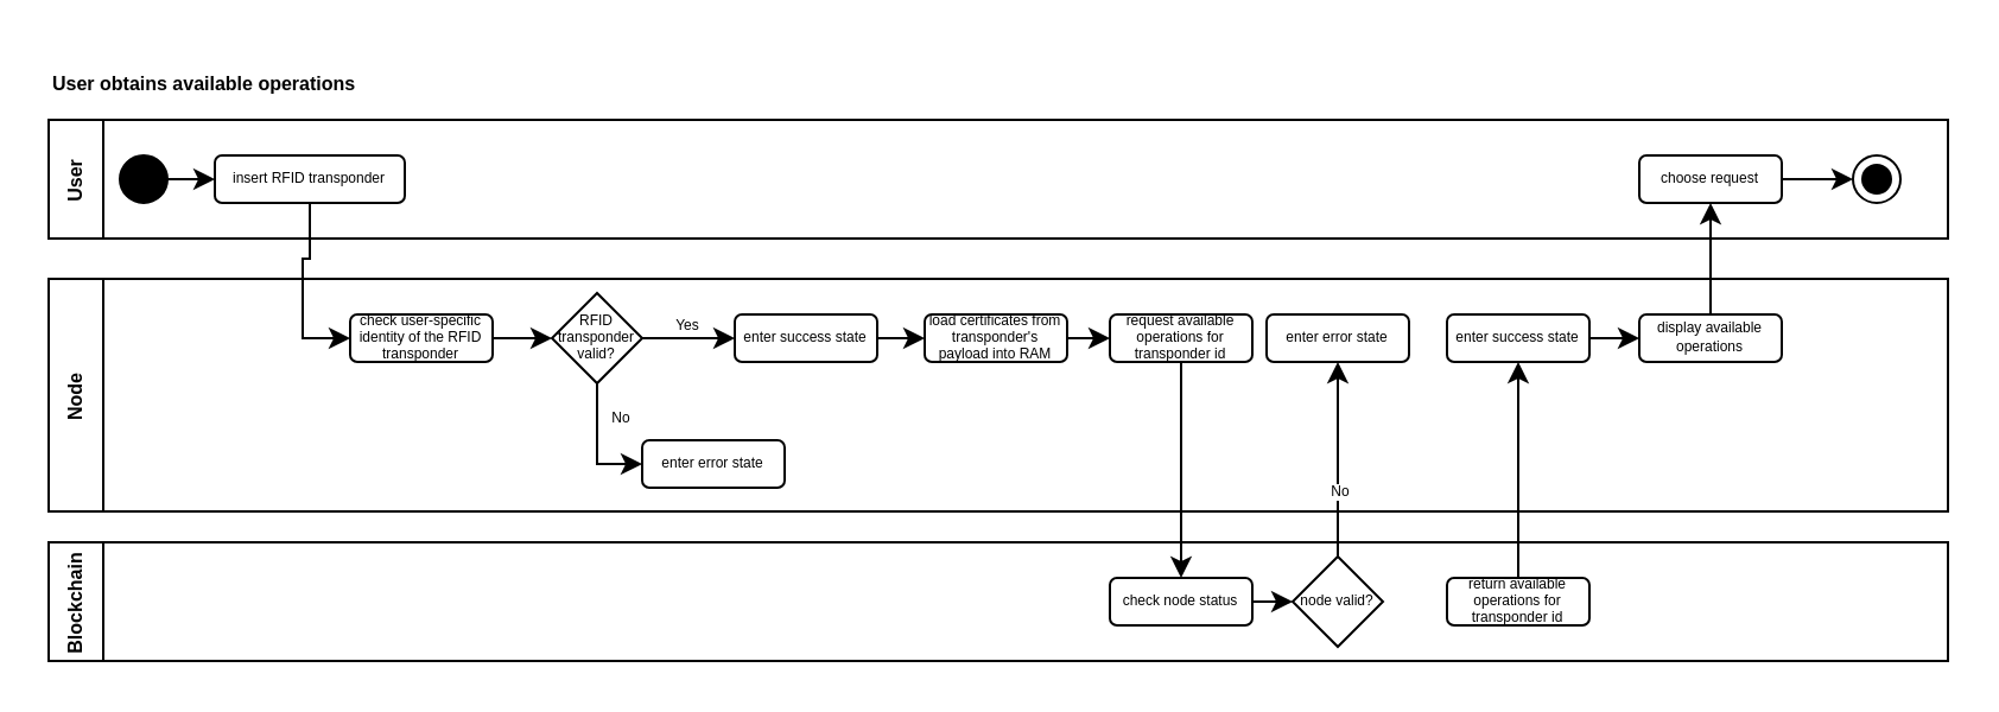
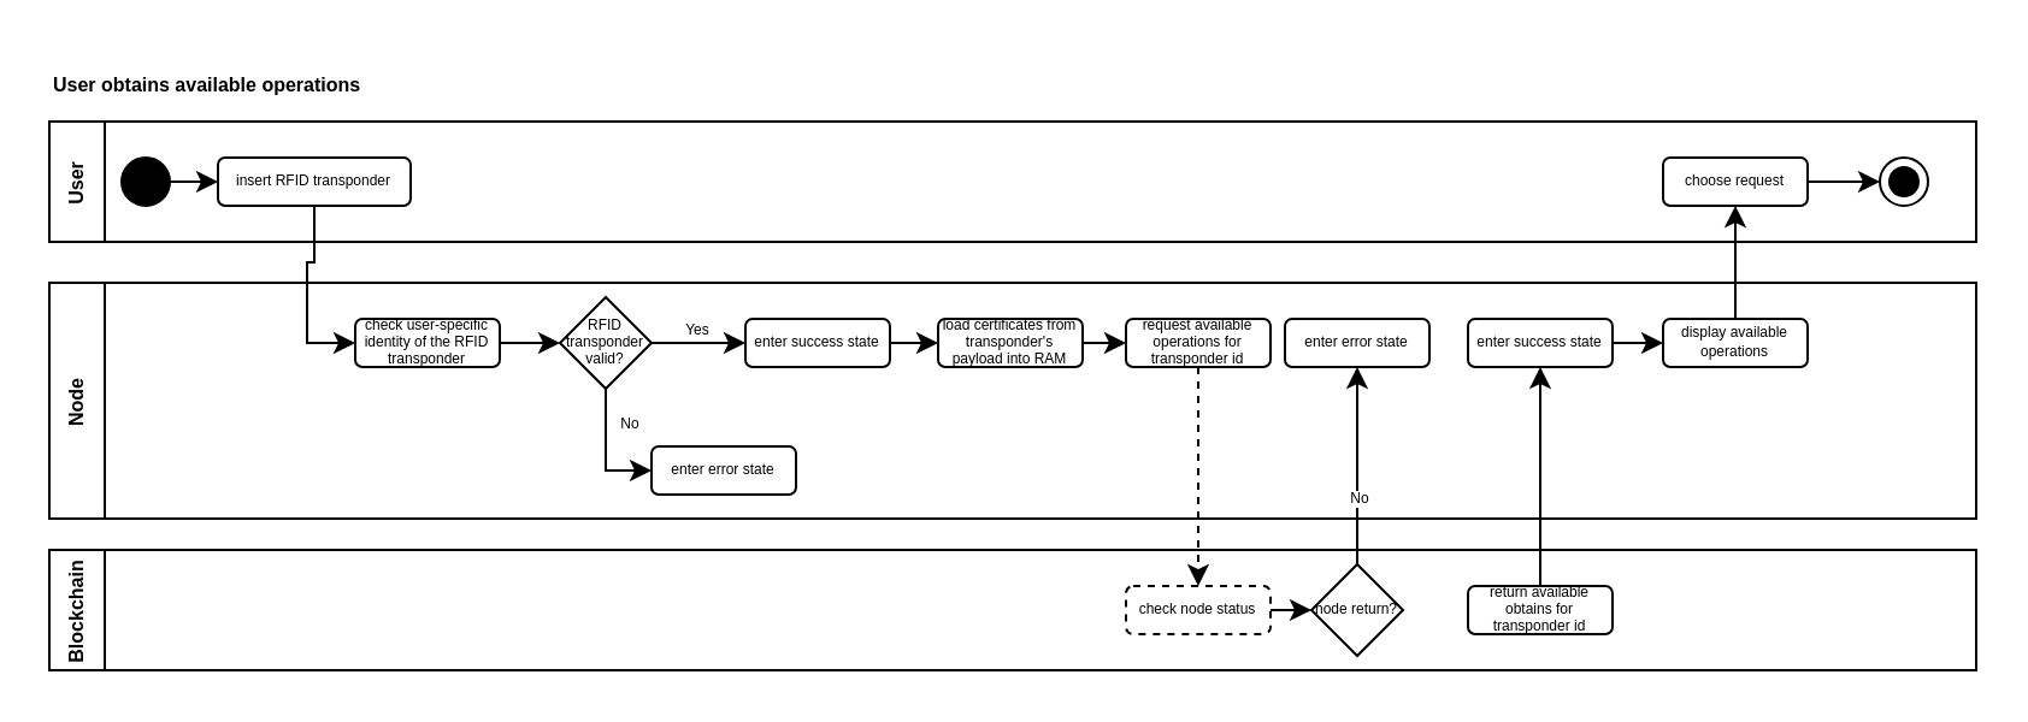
  <mxCell id="0" />
  <mxCell id="1" parent="0" />
  <mxCell id="2" value="Node" style="swimlane;horizontal=0;fontSize=8;" parent="1" vertex="1"><mxGeometry x="20" y="117" width="800" height="98" as="geometry" /></mxCell>
  <mxCell id="3" style="edgeStyle=orthogonalEdgeStyle;rounded=0;orthogonalLoop=1;jettySize=auto;html=1;exitX=1;exitY=0.5;exitDx=0;exitDy=0;entryX=0;entryY=0.5;entryDx=0;entryDy=0;" edge="1" parent="2" source="4" target="13"><mxGeometry relative="1" as="geometry" /></mxCell>
  <mxCell id="4" value="check user-specific identity of the RFID transponder" style="rounded=1;whiteSpace=wrap;html=1;fontSize=6;" parent="2" vertex="1"><mxGeometry x="127" y="15" width="60" height="20" as="geometry" /></mxCell>
  <mxCell id="5" value="enter error state" style="rounded=1;whiteSpace=wrap;html=1;fontSize=6;" parent="2" vertex="1"><mxGeometry x="513" y="15" width="60" height="20" as="geometry" /></mxCell>
  <mxCell id="6" style="edgeStyle=orthogonalEdgeStyle;rounded=0;orthogonalLoop=1;jettySize=auto;html=1;exitX=1;exitY=0.5;exitDx=0;exitDy=0;entryX=0;entryY=0.5;entryDx=0;entryDy=0;fontSize=6;fontColor=#000000;" parent="2" source="7" target="15" edge="1"><mxGeometry relative="1" as="geometry" /></mxCell>
  <mxCell id="7" value="enter success state" style="rounded=1;whiteSpace=wrap;html=1;fontSize=6;" parent="2" vertex="1"><mxGeometry x="289" y="15" width="60" height="20" as="geometry" /></mxCell>
  <mxCell id="8" style="edgeStyle=orthogonalEdgeStyle;rounded=0;orthogonalLoop=1;jettySize=auto;html=1;exitX=1;exitY=0.5;exitDx=0;exitDy=0;entryX=0;entryY=0.5;entryDx=0;entryDy=0;fontSize=6;" edge="1" parent="2" source="9" target="18"><mxGeometry relative="1" as="geometry" /></mxCell>
  <mxCell id="9" value="enter success state" style="rounded=1;whiteSpace=wrap;html=1;fontSize=6;" parent="2" vertex="1"><mxGeometry x="589" y="15" width="60" height="20" as="geometry" /></mxCell>
  <mxCell id="10" value="Yes" style="edgeStyle=orthogonalEdgeStyle;rounded=0;orthogonalLoop=1;jettySize=auto;html=1;exitX=1;exitY=0.5;exitDx=0;exitDy=0;fontSize=6;" parent="2" source="13" target="7" edge="1"><mxGeometry x="0.024" y="5" relative="1" as="geometry"><mxPoint as="offset" /></mxGeometry></mxCell>
  <mxCell id="11" style="edgeStyle=orthogonalEdgeStyle;rounded=0;orthogonalLoop=1;jettySize=auto;html=1;exitX=0.5;exitY=1;exitDx=0;exitDy=0;entryX=0;entryY=0.5;entryDx=0;entryDy=0;" edge="1" parent="2" source="13" target="16"><mxGeometry relative="1" as="geometry"><Array as="points"><mxPoint x="231" y="78" /></Array></mxGeometry></mxCell>
  <mxCell id="12" value="No" style="edgeLabel;html=1;align=center;verticalAlign=middle;resizable=0;points=[];fontSize=6;" vertex="1" connectable="0" parent="11"><mxGeometry x="-0.336" relative="1" as="geometry"><mxPoint x="9" y="-4" as="offset" /></mxGeometry></mxCell>
  <mxCell id="13" value="RFID transponder valid?" style="rhombus;whiteSpace=wrap;html=1;fontSize=6;aspect=fixed;fontStyle=0" parent="2" vertex="1"><mxGeometry x="212" y="6" width="38" height="38" as="geometry" /></mxCell>
  <mxCell id="14" style="edgeStyle=orthogonalEdgeStyle;rounded=0;orthogonalLoop=1;jettySize=auto;html=1;exitX=1;exitY=0.5;exitDx=0;exitDy=0;entryX=0;entryY=0.5;entryDx=0;entryDy=0;fontSize=6;" edge="1" parent="2" source="15" target="17"><mxGeometry relative="1" as="geometry" /></mxCell>
  <mxCell id="15" value="load certificates from transponder's payload into RAM" style="rounded=1;whiteSpace=wrap;html=1;fontSize=6;" parent="2" vertex="1"><mxGeometry x="369" y="15" width="60" height="20" as="geometry" /></mxCell>
  <mxCell id="16" value="enter error state" style="rounded=1;whiteSpace=wrap;html=1;fontSize=6;" vertex="1" parent="2"><mxGeometry x="250" y="68" width="60" height="20" as="geometry" /></mxCell>
  <mxCell id="17" value="request available operations for transponder id" style="rounded=1;whiteSpace=wrap;html=1;fontSize=6;" vertex="1" parent="2"><mxGeometry x="447" y="15" width="60" height="20" as="geometry" /></mxCell>
  <mxCell id="18" value="display available operations" style="rounded=1;whiteSpace=wrap;html=1;fontSize=6;" vertex="1" parent="2"><mxGeometry x="670" y="15" width="60" height="20" as="geometry" /></mxCell>
  <mxCell id="19" value="Blockchain" style="swimlane;horizontal=0;fontSize=8;" parent="1" vertex="1"><mxGeometry x="20" y="228" width="800" height="50" as="geometry" /></mxCell>
  <mxCell id="20" style="edgeStyle=orthogonalEdgeStyle;rounded=0;orthogonalLoop=1;jettySize=auto;html=1;exitX=1;exitY=0.5;exitDx=0;exitDy=0;entryX=0;entryY=0.5;entryDx=0;entryDy=0;fontSize=6;" parent="19" source="21" target="22" edge="1"><mxGeometry relative="1" as="geometry"><mxPoint x="460" y="25" as="sourcePoint" /></mxGeometry></mxCell>
- <mxCell id="21" value="check node status" style="rounded=1;whiteSpace=wrap;html=1;fontSize=6;" parent="19" vertex="1"><mxGeometry x="447" y="15" width="60" height="20" as="geometry" /></mxCell>
- <mxCell id="22" value="node valid?" style="rhombus;whiteSpace=wrap;html=1;fontSize=6;aspect=fixed;" parent="19" vertex="1"><mxGeometry x="524" y="6" width="38" height="38" as="geometry" /></mxCell>
- <mxCell id="23" value="return available operations for transponder id" style="rounded=1;whiteSpace=wrap;html=1;fontSize=6;" parent="19" vertex="1"><mxGeometry x="589" y="15" width="60" height="20" as="geometry" /></mxCell>
+ <mxCell id="21" value="check node status" style="rounded=1;whiteSpace=wrap;html=1;fontSize=6;dashed=1;" parent="19" vertex="1"><mxGeometry x="447" y="15" width="60" height="20" as="geometry" /></mxCell>
+ <mxCell id="22" value="node return?" style="rhombus;whiteSpace=wrap;html=1;fontSize=6;aspect=fixed;" parent="19" vertex="1"><mxGeometry x="524" y="6" width="38" height="38" as="geometry" /></mxCell>
+ <mxCell id="23" value="return available obtains for transponder id" style="rounded=1;whiteSpace=wrap;html=1;fontSize=6;" parent="19" vertex="1"><mxGeometry x="589" y="15" width="60" height="20" as="geometry" /></mxCell>
  <mxCell id="24" value="User obtains available operations" style="text;html=1;strokeColor=none;fillColor=none;align=left;verticalAlign=middle;whiteSpace=wrap;rounded=0;fontSize=8;fontStyle=1" parent="1" vertex="1"><mxGeometry x="20" y="20" width="230" height="30" as="geometry" /></mxCell>
  <mxCell id="25" style="edgeStyle=orthogonalEdgeStyle;rounded=0;orthogonalLoop=1;jettySize=auto;html=1;exitX=0.5;exitY=0;exitDx=0;exitDy=0;entryX=0.5;entryY=1;entryDx=0;entryDy=0;fontSize=6;" parent="1" source="22" target="5" edge="1"><mxGeometry relative="1" as="geometry" /></mxCell>
  <mxCell id="26" value="No" style="edgeLabel;html=1;align=center;verticalAlign=middle;resizable=0;points=[];fontSize=6;fontColor=#000000;" parent="25" vertex="1" connectable="0"><mxGeometry x="-0.308" relative="1" as="geometry"><mxPoint as="offset" /></mxGeometry></mxCell>
  <mxCell id="27" style="edgeStyle=orthogonalEdgeStyle;rounded=0;orthogonalLoop=1;jettySize=auto;html=1;exitX=0.5;exitY=0;exitDx=0;exitDy=0;entryX=0.5;entryY=1;entryDx=0;entryDy=0;fontSize=6;" parent="1" source="23" target="9" edge="1"><mxGeometry relative="1" as="geometry" /></mxCell>
  <mxCell id="28" value="User" style="swimlane;horizontal=0;fontSize=8;" vertex="1" parent="1"><mxGeometry x="20" y="50" width="800" height="50" as="geometry" /></mxCell>
  <mxCell id="29" value="insert RFID transponder" style="rounded=1;whiteSpace=wrap;html=1;fontSize=6;" vertex="1" parent="28"><mxGeometry x="70" y="15" width="80" height="20" as="geometry" /></mxCell>
  <mxCell id="30" style="edgeStyle=orthogonalEdgeStyle;rounded=0;orthogonalLoop=1;jettySize=auto;html=1;exitX=1;exitY=0.5;exitDx=0;exitDy=0;entryX=0;entryY=0.5;entryDx=0;entryDy=0;" edge="1" parent="28" source="31" target="29"><mxGeometry relative="1" as="geometry" /></mxCell>
  <mxCell id="31" value="" style="ellipse;whiteSpace=wrap;html=1;aspect=fixed;fontSize=8;fillColor=#000000;" parent="28" vertex="1"><mxGeometry x="30" y="15" width="20" height="20" as="geometry" /></mxCell>
  <mxCell id="32" style="edgeStyle=orthogonalEdgeStyle;rounded=0;orthogonalLoop=1;jettySize=auto;html=1;exitX=1;exitY=0.5;exitDx=0;exitDy=0;entryX=0;entryY=0.5;entryDx=0;entryDy=0;fontSize=6;" edge="1" parent="28" source="33" target="34"><mxGeometry relative="1" as="geometry" /></mxCell>
  <mxCell id="33" value="choose request" style="rounded=1;whiteSpace=wrap;html=1;fontSize=6;" vertex="1" parent="28"><mxGeometry x="670" y="15" width="60" height="20" as="geometry" /></mxCell>
  <mxCell id="34" value="" style="ellipse;html=1;shape=endState;fillColor=#000000;strokeColor=#000000;fontSize=10;" parent="28" vertex="1"><mxGeometry x="760" y="15" width="20" height="20" as="geometry" /></mxCell>
  <mxCell id="35" style="edgeStyle=orthogonalEdgeStyle;rounded=0;orthogonalLoop=1;jettySize=auto;html=1;exitX=0.5;exitY=1;exitDx=0;exitDy=0;entryX=0;entryY=0.5;entryDx=0;entryDy=0;" edge="1" parent="1" source="29" target="4"><mxGeometry relative="1" as="geometry" /></mxCell>
- <mxCell id="36" style="edgeStyle=orthogonalEdgeStyle;rounded=0;orthogonalLoop=1;jettySize=auto;html=1;exitX=0.5;exitY=1;exitDx=0;exitDy=0;entryX=0.5;entryY=0;entryDx=0;entryDy=0;fontSize=6;" edge="1" parent="1" source="17" target="21"><mxGeometry relative="1" as="geometry" /></mxCell>
+ <mxCell id="36" style="edgeStyle=orthogonalEdgeStyle;rounded=0;orthogonalLoop=1;jettySize=auto;html=1;exitX=0.5;exitY=1;exitDx=0;exitDy=0;entryX=0.5;entryY=0;entryDx=0;entryDy=0;fontSize=6;dashed=1;" edge="1" parent="1" source="17" target="21"><mxGeometry relative="1" as="geometry" /></mxCell>
  <mxCell id="37" style="edgeStyle=orthogonalEdgeStyle;rounded=0;orthogonalLoop=1;jettySize=auto;html=1;exitX=0.5;exitY=0;exitDx=0;exitDy=0;entryX=0.5;entryY=1;entryDx=0;entryDy=0;fontSize=6;" edge="1" parent="1" source="18" target="33"><mxGeometry relative="1" as="geometry" /></mxCell>
